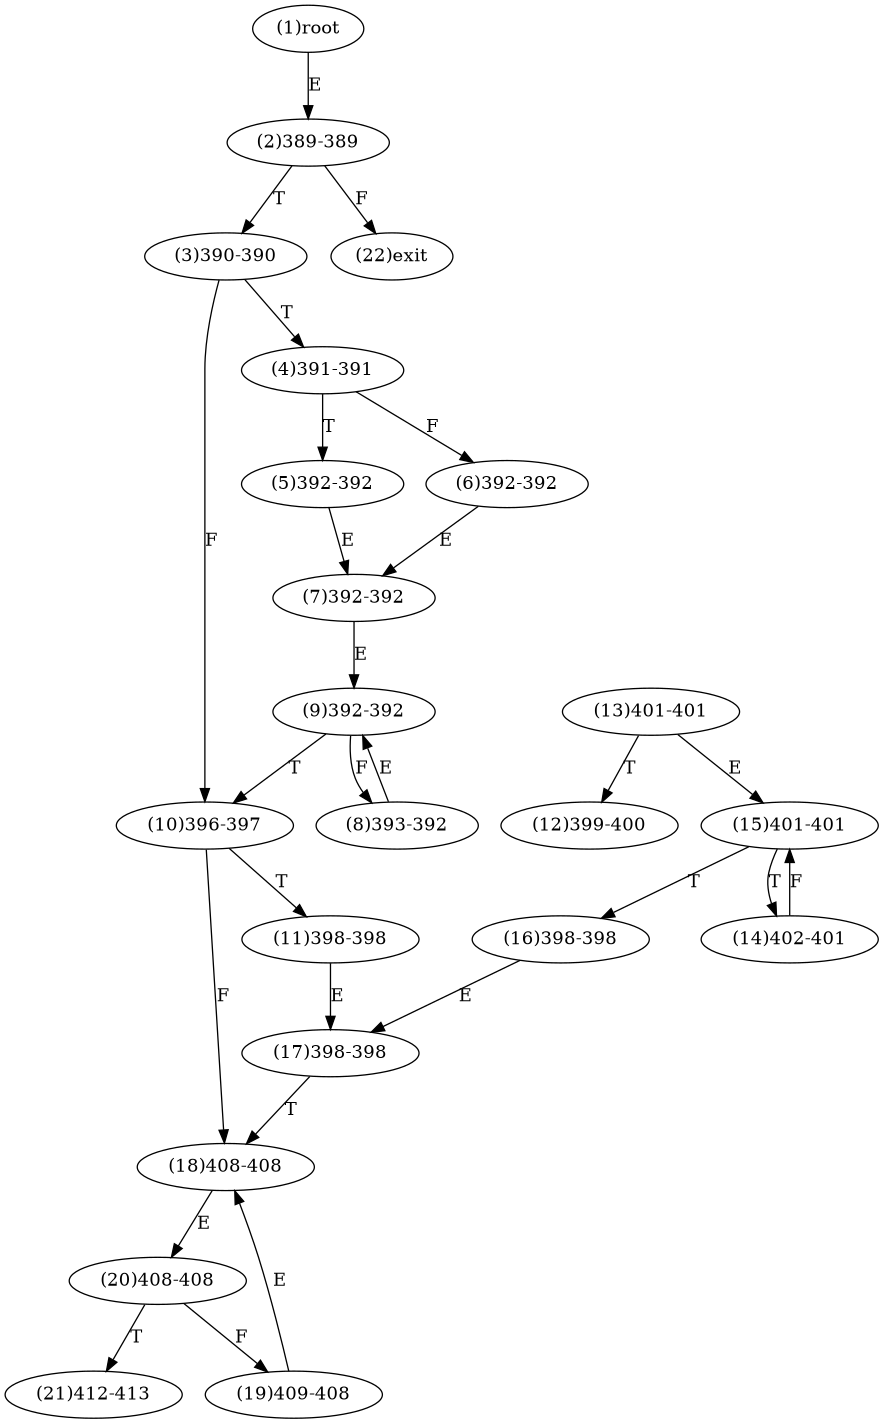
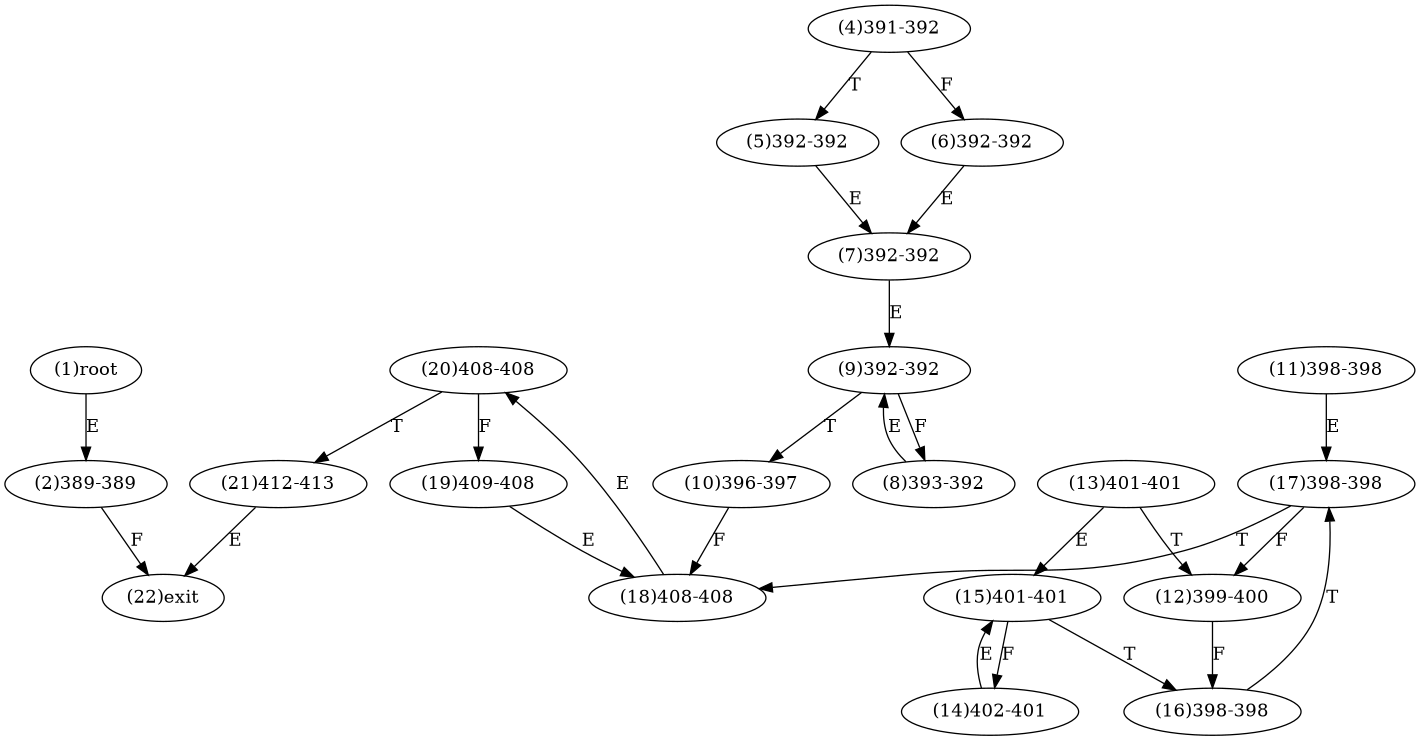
  digraph {
    n1 [label="(1)root"]
    n2 [label="(2)389-389"]
-   n3 [label="(3)390-390"]
    n4 [label="(22)exit"]
-   n5 [label="(4)391-391"]
+   n5 [label="(4)391-392"]
    n6 [label="(10)396-397"]
    n7 [label="(21)412-413"]
    n8 [label="(5)392-392"]
    n9 [label="(6)392-392"]
    n10 [label="(11)398-398"]
    n11 [label="(18)408-408"]
    n12 [label="(7)392-392"]
    n13 [label="(9)392-392"]
    n14 [label="(8)393-392"]
    n15 [label="(17)398-398"]
    n16 [label="(20)408-408"]
    n17 [label="(12)399-400"]
    n18 [label="(16)398-398"]
    n19 [label="(13)401-401"]
    n20 [label="(15)401-401"]
    n21 [label="(14)402-401"]
    n22 [label="(19)409-408"]
    n1 -> n2 [label=E]
-   n2 -> n3 [label=T]
    n2 -> n4 [label=F]
-   n3 -> n5 [label=T]
-   n3 -> n6 [label=F]
    n5 -> n8 [label=T]
    n5 -> n9 [label=F]
-   n6 -> n10 [label=T]
    n6 -> n11 [label=F]
+   n7 -> n4 [label=E]
    n8 -> n12 [label=E]
    n9 -> n12 [label=E]
    n10 -> n15 [label=E]
    n11 -> n16 [label=E]
    n12 -> n13 [label=E]
    n13 -> n6 [label=T]
    n13 -> n14 [label=F]
    n14 -> n13 [label=E]
    n15 -> n11 [label=T]
+   n15 -> n17 [label=F]
    n16 -> n7 [label=T]
    n16 -> n22 [label=F]
-   n18 -> n15 [label=E]
+   n17 -> n18 [label=F]
+   n18 -> n15 [label=T]
    n19 -> n17 [label=T]
    n19 -> n20 [label=E]
    n20 -> n18 [label=T]
-   n20 -> n21 [label=T]
-   n21 -> n20 [label=F]
+   n20 -> n21 [label=F]
+   n21 -> n20 [label=E]
    n22 -> n11 [label=E]
  }
